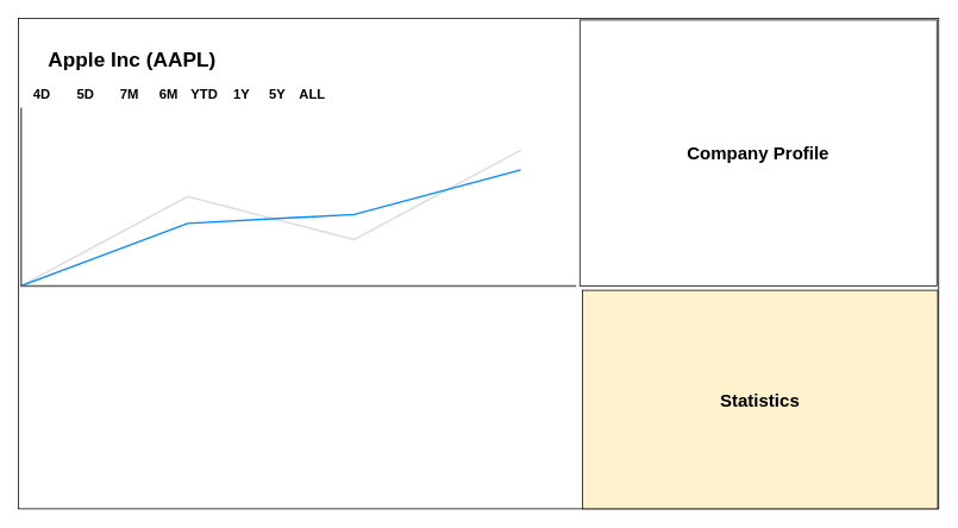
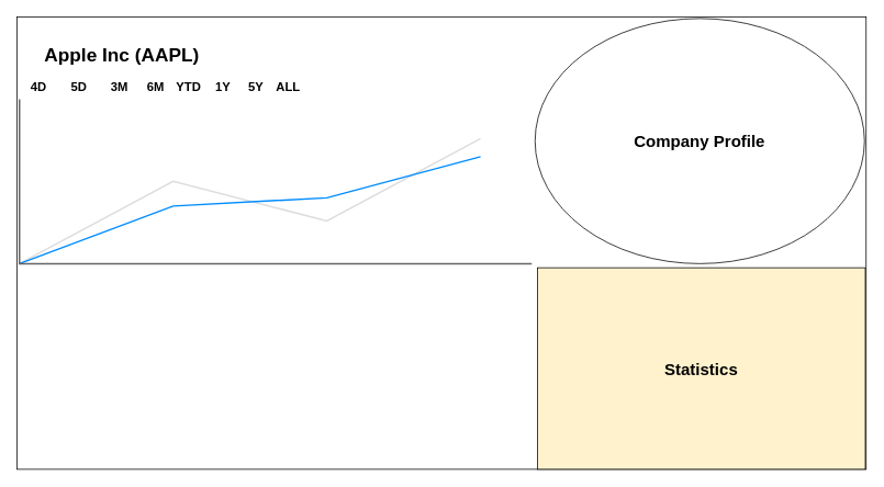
  <mxCell id="0" />
  <mxCell id="1" parent="0" />
  <mxCell id="2" value="" style="rounded=0;whiteSpace=wrap;html=1;" parent="1" vertex="1"><mxGeometry x="20" y="20" width="1031" height="550" as="geometry" /></mxCell>
  <mxCell id="3" value="&lt;b&gt;&lt;font style=&quot;font-size: 23px;&quot;&gt;Apple Inc (AAPL)&lt;/font&gt;&lt;/b&gt;" style="text;html=1;strokeColor=none;fillColor=none;align=center;verticalAlign=middle;whiteSpace=wrap;rounded=0;" parent="1" vertex="1"><mxGeometry x="20" y="29" width="255" height="76" as="geometry" /></mxCell>
  <mxCell id="4" value="" style="verticalLabelPosition=bottom;shadow=0;dashed=0;align=center;html=1;verticalAlign=top;strokeWidth=1;shape=mxgraph.mockup.graphics.lineChart;strokeColor=none;strokeColor2=#666666;strokeColor3=#008cff;strokeColor4=#dddddd;fontSize=23;" parent="1" vertex="1"><mxGeometry x="23" y="120" width="622" height="200" as="geometry" /></mxCell>
  <mxCell id="5" value="&lt;b style=&quot;&quot;&gt;&lt;font style=&quot;font-size: 15px;&quot;&gt;4D&lt;/font&gt;&lt;/b&gt;" style="text;html=1;strokeColor=none;fillColor=none;align=center;verticalAlign=middle;whiteSpace=wrap;rounded=0;" parent="1" vertex="1"><mxGeometry x="23" y="92" width="47" height="23" as="geometry" /></mxCell>
  <mxCell id="6" value="&lt;b style=&quot;&quot;&gt;&lt;font style=&quot;font-size: 15px;&quot;&gt;5D&lt;/font&gt;&lt;/b&gt;" style="text;html=1;strokeColor=none;fillColor=none;align=center;verticalAlign=middle;whiteSpace=wrap;rounded=0;" parent="1" vertex="1"><mxGeometry y="92" width="47" height="23" as="geometry" x="72" /></mxCell>
- <mxCell id="7" value="&lt;b style=&quot;&quot;&gt;&lt;font style=&quot;font-size: 15px;&quot;&gt;7M&lt;/font&gt;&lt;/b&gt;" style="text;html=1;strokeColor=none;fillColor=none;align=center;verticalAlign=middle;whiteSpace=wrap;rounded=0;" parent="1" vertex="1"><mxGeometry x="121" y="92" width="47" height="23" as="geometry" /></mxCell>
+ <mxCell id="7" value="&lt;b style=&quot;&quot;&gt;&lt;font style=&quot;font-size: 15px;&quot;&gt;3M&lt;/font&gt;&lt;/b&gt;" style="text;html=1;strokeColor=none;fillColor=none;align=center;verticalAlign=middle;whiteSpace=wrap;rounded=0;" parent="1" vertex="1"><mxGeometry x="121" y="92" width="47" height="23" as="geometry" /></mxCell>
  <mxCell id="8" value="&lt;b style=&quot;&quot;&gt;&lt;font style=&quot;font-size: 15px;&quot;&gt;6M&lt;/font&gt;&lt;/b&gt;" style="text;html=1;strokeColor=none;fillColor=none;align=center;verticalAlign=middle;whiteSpace=wrap;rounded=0;" parent="1" vertex="1"><mxGeometry x="165" y="92" width="47" height="23" as="geometry" /></mxCell>
  <mxCell id="9" value="&lt;b style=&quot;&quot;&gt;&lt;font style=&quot;font-size: 15px;&quot;&gt;YTD&lt;/font&gt;&lt;/b&gt;" style="text;html=1;strokeColor=none;fillColor=none;align=center;verticalAlign=middle;whiteSpace=wrap;rounded=0;" parent="1" vertex="1"><mxGeometry x="205" y="92" width="47" height="23" as="geometry" /></mxCell>
  <mxCell id="10" value="&lt;span style=&quot;font-size: 15px;&quot;&gt;&lt;b&gt;1Y&lt;/b&gt;&lt;/span&gt;" style="text;html=1;strokeColor=none;fillColor=none;align=center;verticalAlign=middle;whiteSpace=wrap;rounded=0;" parent="1" vertex="1"><mxGeometry x="247" y="94" width="47" height="21" as="geometry" /></mxCell>
  <mxCell id="11" value="&lt;span style=&quot;font-size: 15px;&quot;&gt;&lt;b&gt;5Y&lt;/b&gt;&lt;/span&gt;" style="text;html=1;strokeColor=none;fillColor=none;align=center;verticalAlign=middle;whiteSpace=wrap;rounded=0;" parent="1" vertex="1"><mxGeometry x="287" y="94" width="47" height="21" as="geometry" /></mxCell>
  <mxCell id="12" value="&lt;span style=&quot;font-size: 15px;&quot;&gt;&lt;b&gt;ALL&lt;/b&gt;&lt;/span&gt;" style="text;html=1;strokeColor=none;fillColor=none;align=center;verticalAlign=middle;whiteSpace=wrap;rounded=0;" parent="1" vertex="1"><mxGeometry x="326" y="94" width="47" height="21" as="geometry" /></mxCell>
- <mxCell id="13" value="&lt;font style=&quot;font-size: 20px;&quot;&gt;Company Profile&lt;/font&gt;" style="rounded=0;whiteSpace=wrap;html=1;fontStyle=1" parent="1" vertex="1"><mxGeometry x="649" y="22" width="400" height="298" as="geometry" /></mxCell>
+ <mxCell id="13" value="&lt;font style=&quot;font-size: 20px;&quot;&gt;Company Profile&lt;/font&gt;" style="ellipse;whiteSpace=wrap;html=1;fontStyle=1;" parent="1" vertex="1"><mxGeometry x="649" y="22" width="400" height="298" as="geometry" /></mxCell>
  <mxCell id="14" value="&lt;span style=&quot;font-size: 20px;&quot;&gt;Statistics&lt;/span&gt;" style="rounded=0;whiteSpace=wrap;html=1;fontStyle=1;fillColor=#fff2cc;" parent="1" vertex="1"><mxGeometry x="652" y="325" width="398" height="245" as="geometry" /></mxCell>
